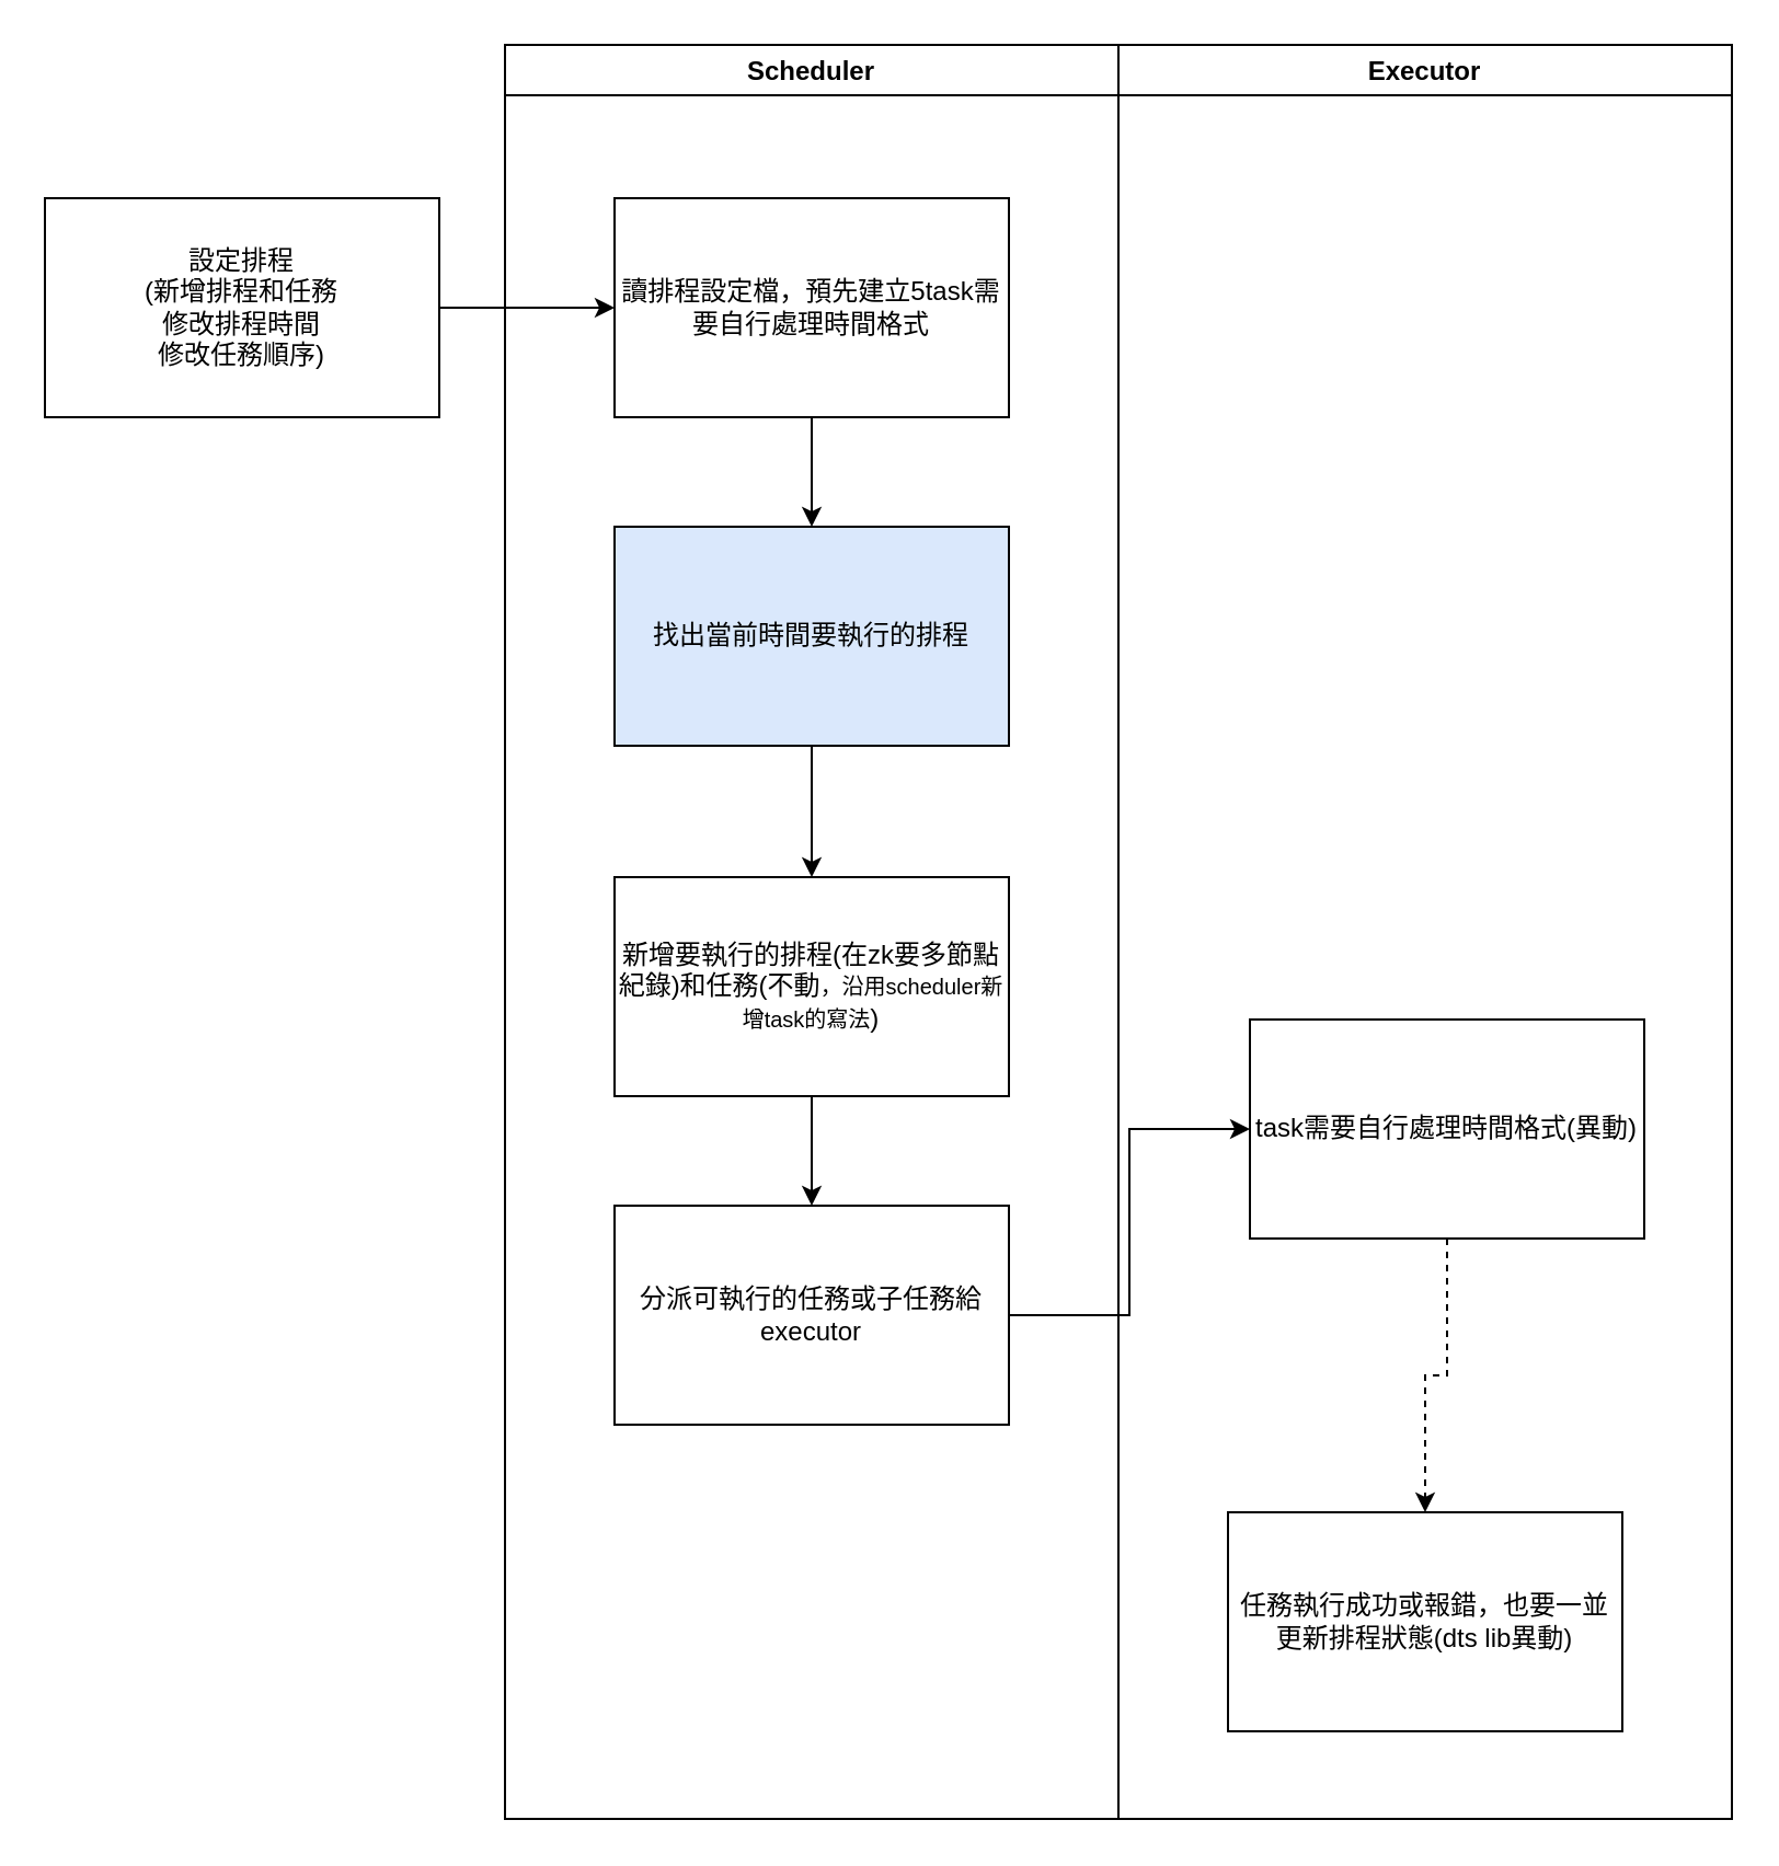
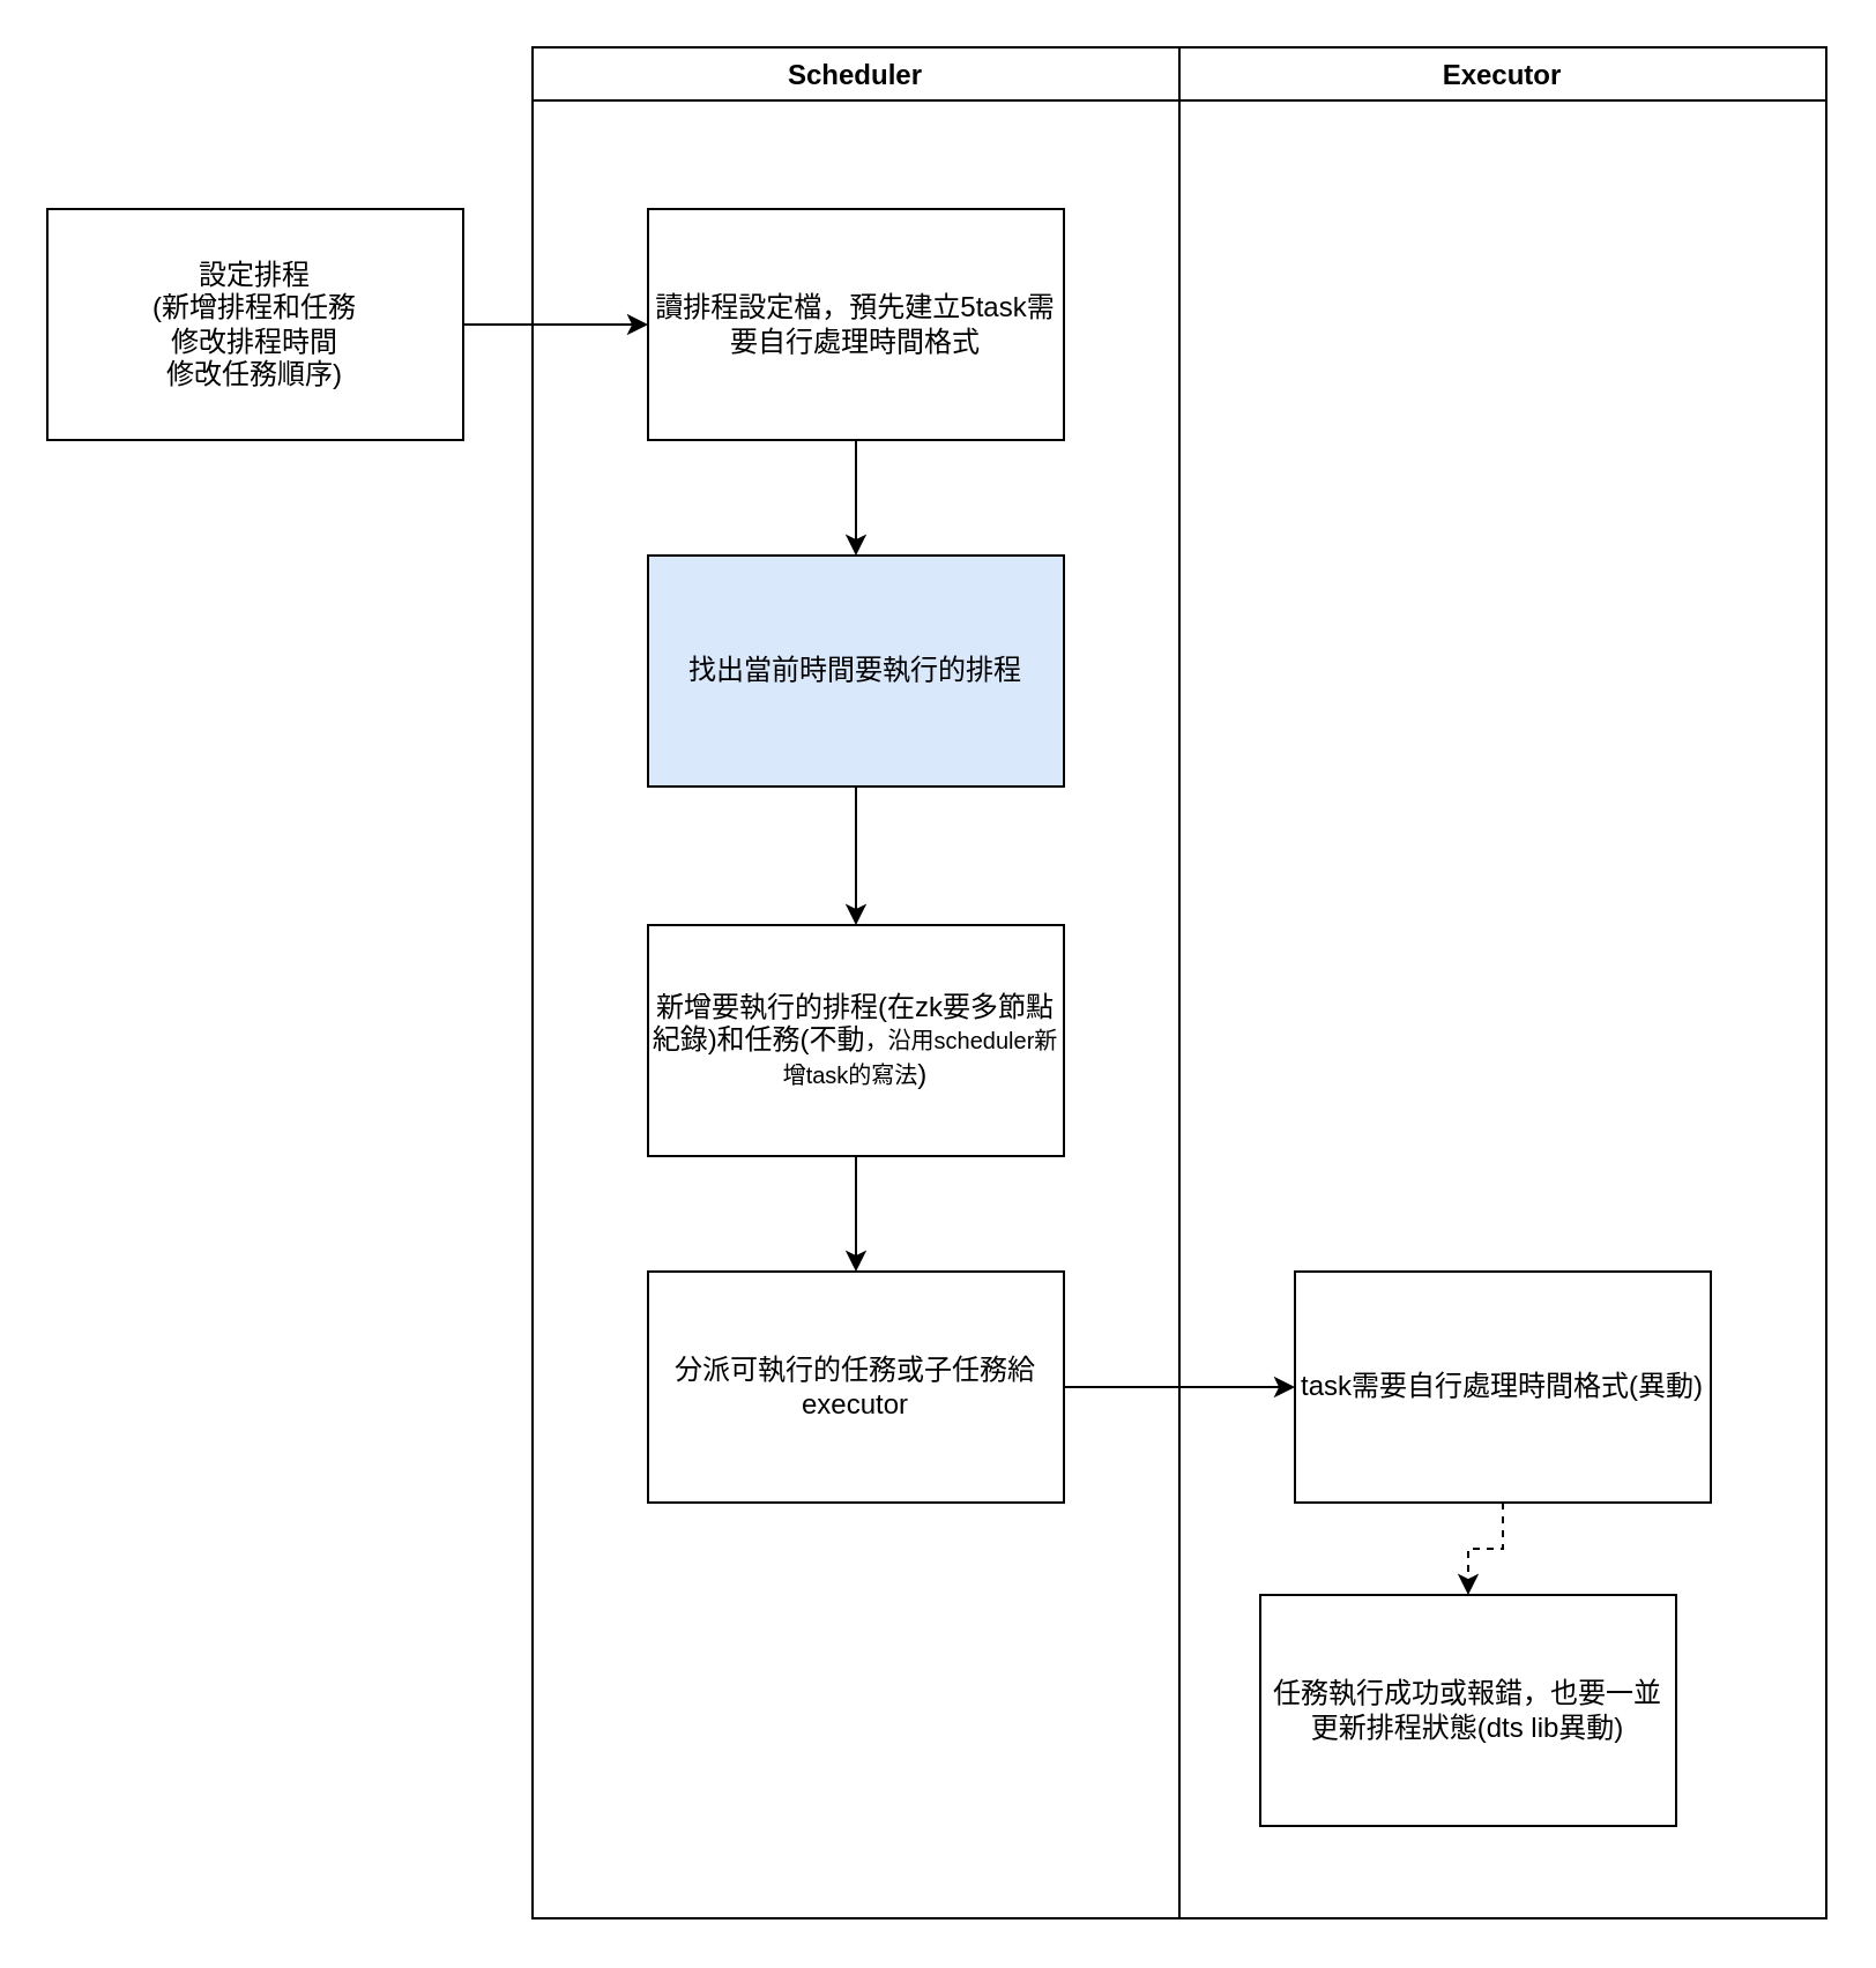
  <mxCell id="0" />
  <mxCell id="1" parent="0" />
  <mxCell id="2" value="" style="edgeStyle=orthogonalEdgeStyle;rounded=0;orthogonalLoop=1;jettySize=auto;html=1;" edge="1" parent="1"><mxGeometry relative="1" as="geometry"><mxPoint x="200" y="140" as="sourcePoint" /><mxPoint x="280" y="140" as="targetPoint" /></mxGeometry></mxCell>
  <mxCell id="3" value="Scheduler" style="swimlane;" vertex="1" parent="1"><mxGeometry x="230" y="20" width="280" height="810" as="geometry" /></mxCell>
  <mxCell id="4" value="" style="edgeStyle=orthogonalEdgeStyle;rounded=0;orthogonalLoop=1;jettySize=auto;html=1;" edge="1" parent="3"><mxGeometry relative="1" as="geometry"><mxPoint x="140" y="170" as="sourcePoint" /><mxPoint x="140" y="220" as="targetPoint" /></mxGeometry></mxCell>
  <mxCell id="5" value="" style="edgeStyle=orthogonalEdgeStyle;rounded=0;orthogonalLoop=1;jettySize=auto;html=1;" edge="1" parent="3"><mxGeometry relative="1" as="geometry"><mxPoint x="140" y="320" as="sourcePoint" /><mxPoint x="140" y="380" as="targetPoint" /></mxGeometry></mxCell>
  <mxCell id="6" value="讀排程設定檔，預先建立5task需要自行處理時間格式" style="rounded=0;whiteSpace=wrap;html=1;strokeColor=default;" vertex="1" parent="3"><mxGeometry x="50" y="70" width="180" height="100" as="geometry" /></mxCell>
  <mxCell id="7" value="找出當前時間要執行的排程" style="rounded=0;whiteSpace=wrap;html=1;strokeColor=default;fillColor=#dae8fc;" vertex="1" parent="3"><mxGeometry x="50" y="220" width="180" height="100" as="geometry" /></mxCell>
  <mxCell id="8" value="新增要執行的排程(在zk要多節點紀錄)和任務(不動&lt;span style=&quot;font-size: 10px;&quot;&gt;，沿用scheduler新增task的寫法&lt;/span&gt;)" style="rounded=0;whiteSpace=wrap;html=1;strokeColor=default;" vertex="1" parent="3"><mxGeometry x="50" y="380" width="180" height="100" as="geometry" /></mxCell>
  <mxCell id="9" value="分派可執行的任務或子任務給executor" style="rounded=0;whiteSpace=wrap;html=1;strokeColor=default;" vertex="1" parent="3"><mxGeometry x="50" y="530" width="180" height="100" as="geometry" /></mxCell>
  <mxCell id="10" value="" style="edgeStyle=orthogonalEdgeStyle;rounded=0;orthogonalLoop=1;jettySize=auto;html=1;" edge="1" parent="3" source="8" target="9"><mxGeometry relative="1" as="geometry" /></mxCell>
  <mxCell id="11" value="設定排程&lt;br&gt;(新增排程和任務&lt;br&gt;修改排程時間&lt;br&gt;修改任務順序)" style="rounded=0;whiteSpace=wrap;html=1;strokeColor=default;" vertex="1" parent="1"><mxGeometry x="20" y="90" width="180" height="100" as="geometry" /></mxCell>
  <mxCell id="12" value="Executor" style="swimlane;" vertex="1" parent="1"><mxGeometry x="510" y="20" width="280" height="810" as="geometry" /></mxCell>
  <mxCell id="13" value="" style="edgeStyle=orthogonalEdgeStyle;rounded=0;orthogonalLoop=1;jettySize=auto;html=1;dashed=1;" edge="1" parent="12" source="15" target="14"><mxGeometry relative="1" as="geometry" /></mxCell>
- <mxCell id="14" value="任務執行成功或報錯，也要一並更新排程狀態(dts lib異動)" style="whiteSpace=wrap;html=1;rounded=0;" vertex="1" parent="12"><mxGeometry x="50" y="670" width="180" height="100" as="geometry" /></mxCell>
- <mxCell id="15" value="task需要自行處理時間格式(異動)" style="whiteSpace=wrap;html=1;rounded=0;" vertex="1" parent="12"><mxGeometry x="60" y="445" width="180" height="100" as="geometry" /></mxCell>
+ <mxCell id="14" value="任務執行成功或報錯，也要一並更新排程狀態(dts lib異動)" style="whiteSpace=wrap;html=1;rounded=0;" vertex="1" parent="12"><mxGeometry x="35" y="670" width="180" height="100" as="geometry" /></mxCell>
+ <mxCell id="15" value="task需要自行處理時間格式(異動)" style="whiteSpace=wrap;html=1;rounded=0;" vertex="1" parent="12"><mxGeometry x="50" y="530" width="180" height="100" as="geometry" /></mxCell>
  <mxCell id="16" style="edgeStyle=orthogonalEdgeStyle;rounded=0;orthogonalLoop=1;jettySize=auto;html=1;exitX=1;exitY=0.5;exitDx=0;exitDy=0;entryX=0;entryY=0.5;entryDx=0;entryDy=0;" edge="1" parent="1" source="9" target="15"><mxGeometry relative="1" as="geometry" /></mxCell>
